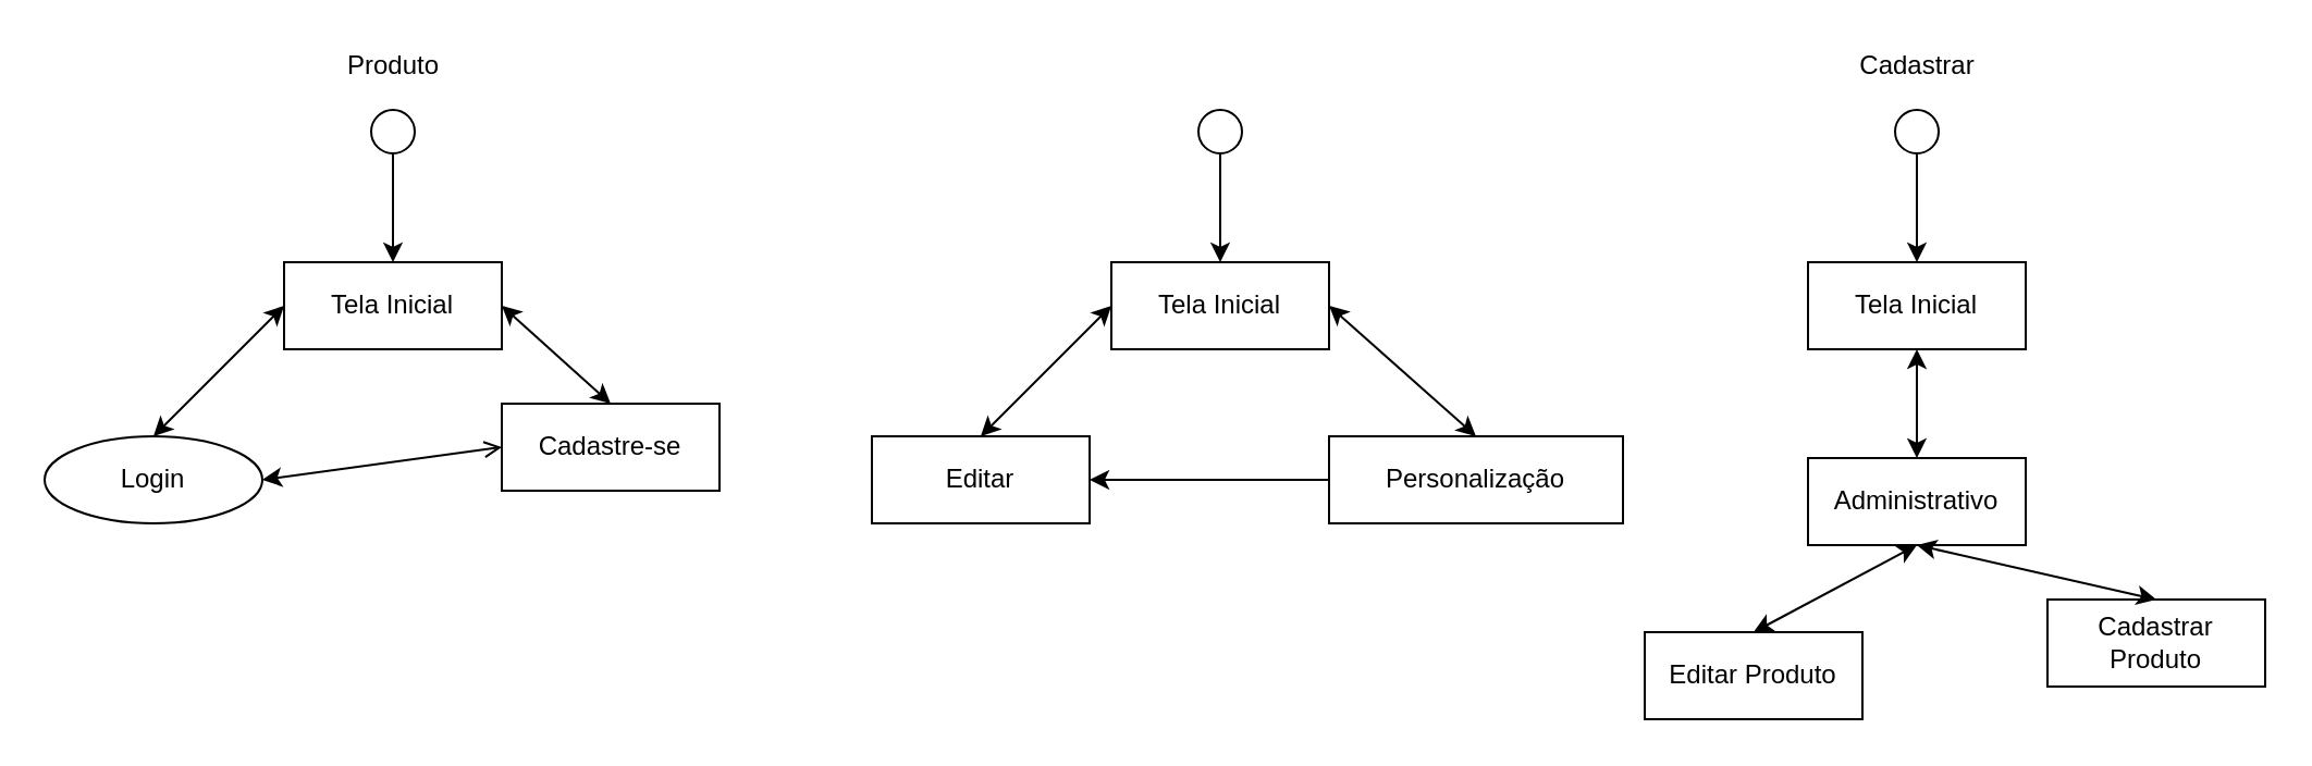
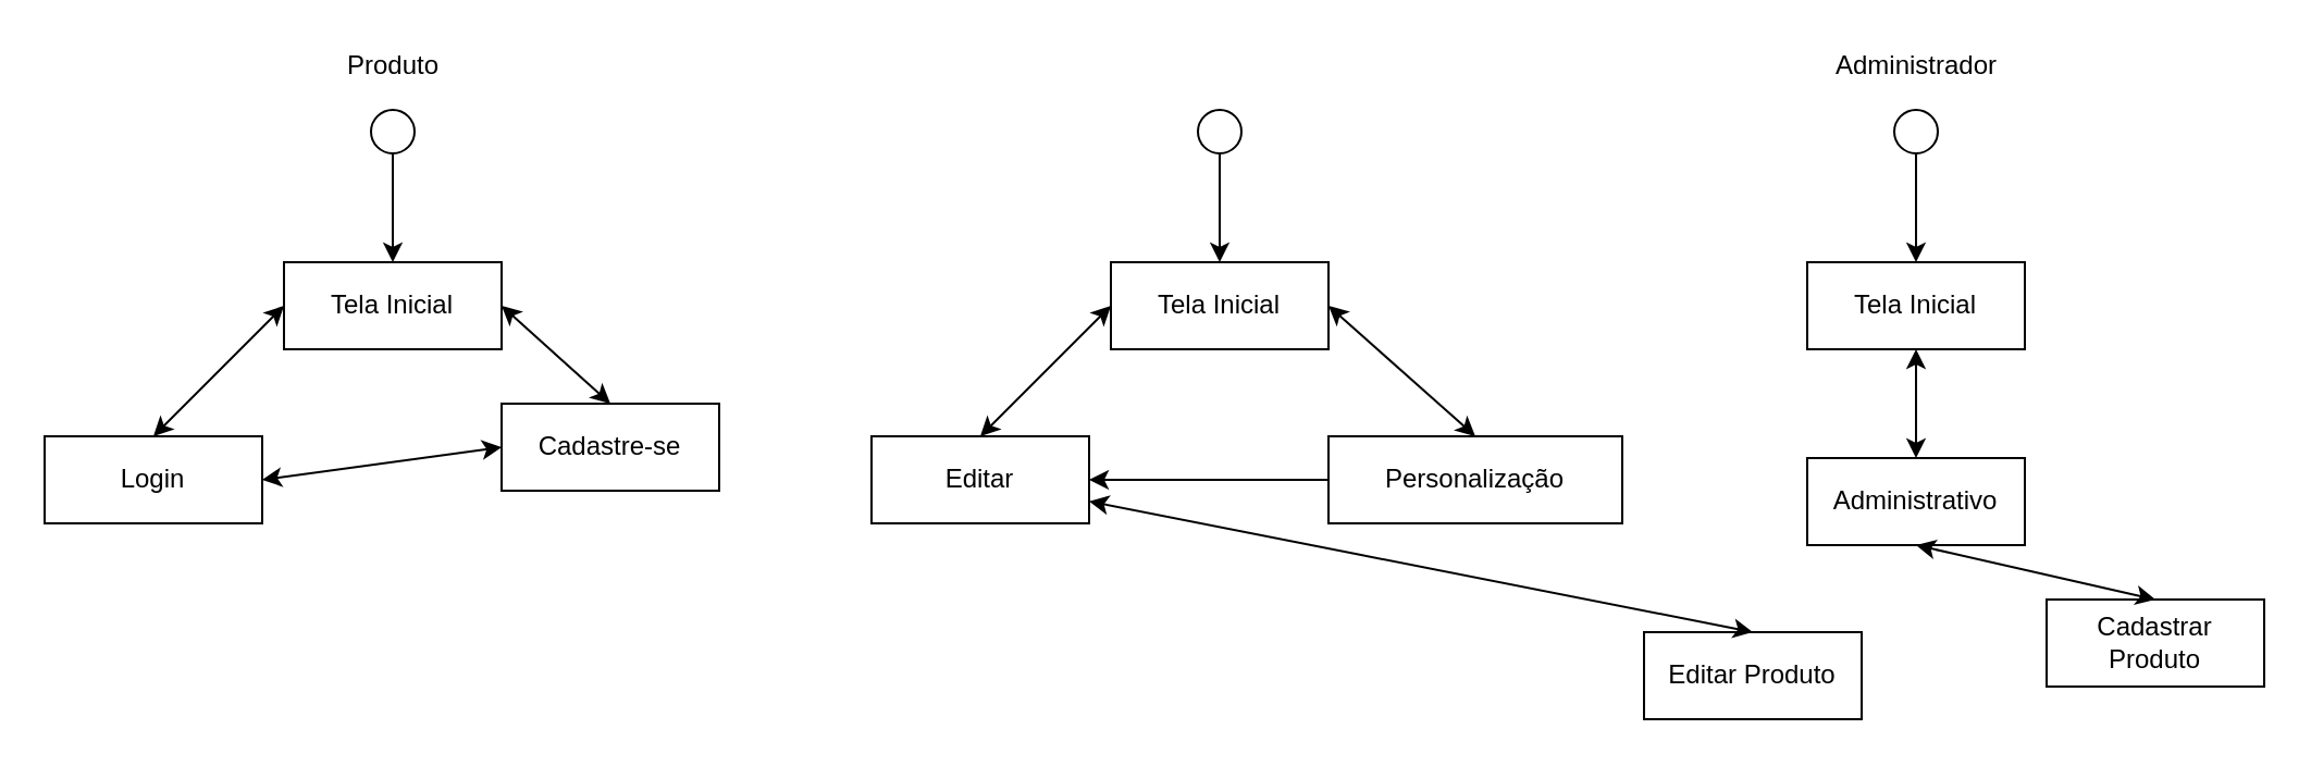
  <mxCell id="0" />
  <mxCell id="1" parent="0" />
  <mxCell id="2" value="" style="ellipse;whiteSpace=wrap;html=1;aspect=fixed;" parent="1" vertex="1"><mxGeometry x="170" y="50" width="20" height="20" as="geometry" /></mxCell>
  <mxCell id="3" value="" style="endArrow=classic;html=1;exitX=0.5;exitY=1;exitDx=0;exitDy=0;entryX=0.5;entryY=0;entryDx=0;entryDy=0;" parent="1" source="2" target="4" edge="1"><mxGeometry width="50" height="50" relative="1" as="geometry"><mxPoint x="110" y="200" as="sourcePoint" /><mxPoint x="180" y="110" as="targetPoint" /></mxGeometry></mxCell>
  <mxCell id="4" value="Tela Inicial" style="whiteSpace=wrap;html=1;align=center;" parent="1" vertex="1"><mxGeometry x="130" y="120" width="100" height="40" as="geometry" /></mxCell>
- <mxCell id="5" value="Login" style="ellipse;whiteSpace=wrap;html=1;align=center;" parent="1" vertex="1"><mxGeometry x="20" y="200" width="100" height="40" as="geometry" /></mxCell>
+ <mxCell id="5" value="Login" style="whiteSpace=wrap;html=1;align=center;" parent="1" vertex="1"><mxGeometry x="20" y="200" width="100" height="40" as="geometry" /></mxCell>
  <mxCell id="6" value="Produto" style="text;html=1;align=center;verticalAlign=middle;resizable=0;points=[];autosize=1;strokeColor=none;" parent="1" vertex="1"><mxGeometry x="150" y="20" width="60" height="20" as="geometry" /></mxCell>
  <mxCell id="7" value="Cadastre-se" style="whiteSpace=wrap;html=1;align=center;" parent="1" vertex="1"><mxGeometry x="230" y="185" width="100" height="40" as="geometry" /></mxCell>
- <mxCell id="8" value="" style="endArrow=open;startArrow=classic;html=1;exitX=1;exitY=0.5;exitDx=0;exitDy=0;entryX=0;entryY=0.5;entryDx=0;entryDy=0;" parent="1" source="5" target="7" edge="1"><mxGeometry width="50" height="50" relative="1" as="geometry"><mxPoint x="220" y="220" as="sourcePoint" /><mxPoint x="270" y="170" as="targetPoint" /></mxGeometry></mxCell>
+ <mxCell id="8" value="" style="endArrow=classic;startArrow=classic;html=1;exitX=1;exitY=0.5;exitDx=0;exitDy=0;entryX=0;entryY=0.5;entryDx=0;entryDy=0;" parent="1" source="5" target="7" edge="1"><mxGeometry width="50" height="50" relative="1" as="geometry"><mxPoint x="220" y="220" as="sourcePoint" /><mxPoint x="270" y="170" as="targetPoint" /></mxGeometry></mxCell>
  <mxCell id="9" value="" style="endArrow=classic;startArrow=classic;html=1;exitX=0.5;exitY=0;exitDx=0;exitDy=0;entryX=0;entryY=0.5;entryDx=0;entryDy=0;" parent="1" source="5" target="4" edge="1"><mxGeometry width="50" height="50" relative="1" as="geometry"><mxPoint x="130" y="230" as="sourcePoint" /><mxPoint x="240" y="230" as="targetPoint" /></mxGeometry></mxCell>
  <mxCell id="10" value="" style="endArrow=classic;startArrow=classic;html=1;exitX=0.5;exitY=0;exitDx=0;exitDy=0;entryX=1;entryY=0.5;entryDx=0;entryDy=0;" parent="1" source="7" target="4" edge="1"><mxGeometry width="50" height="50" relative="1" as="geometry"><mxPoint x="80" y="210" as="sourcePoint" /><mxPoint x="140" y="150" as="targetPoint" /></mxGeometry></mxCell>
  <mxCell id="11" value="" style="ellipse;whiteSpace=wrap;html=1;aspect=fixed;" parent="1" vertex="1"><mxGeometry x="550" y="50" width="20" height="20" as="geometry" /></mxCell>
  <mxCell id="12" value="" style="endArrow=classic;html=1;exitX=0.5;exitY=1;exitDx=0;exitDy=0;entryX=0.5;entryY=0;entryDx=0;entryDy=0;" parent="1" source="11" target="13" edge="1"><mxGeometry width="50" height="50" relative="1" as="geometry"><mxPoint x="490" y="200" as="sourcePoint" /><mxPoint x="560" y="110" as="targetPoint" /></mxGeometry></mxCell>
  <mxCell id="13" value="Tela Inicial" style="whiteSpace=wrap;html=1;align=center;" parent="1" vertex="1"><mxGeometry x="510" y="120" width="100" height="40" as="geometry" /></mxCell>
  <mxCell id="14" value="Editar" style="whiteSpace=wrap;html=1;align=center;" parent="1" vertex="1"><mxGeometry x="400" y="200" width="100" height="40" as="geometry" /></mxCell>
  <mxCell id="15" value="Personalização" style="whiteSpace=wrap;html=1;align=center;" parent="1" vertex="1"><mxGeometry x="610" y="200" width="135" height="40" as="geometry" /></mxCell>
  <mxCell id="16" value="" style="endArrow=classic;startArrow=classic;html=1;exitX=0.5;exitY=0;exitDx=0;exitDy=0;entryX=0;entryY=0.5;entryDx=0;entryDy=0;" parent="1" source="14" target="13" edge="1"><mxGeometry width="50" height="50" relative="1" as="geometry"><mxPoint x="510" y="230" as="sourcePoint" /><mxPoint x="620" y="230" as="targetPoint" /></mxGeometry></mxCell>
  <mxCell id="17" value="" style="endArrow=classic;startArrow=classic;html=1;exitX=0.5;exitY=0;exitDx=0;exitDy=0;entryX=1;entryY=0.5;entryDx=0;entryDy=0;" parent="1" source="15" target="13" edge="1"><mxGeometry width="50" height="50" relative="1" as="geometry"><mxPoint x="460" y="210" as="sourcePoint" /><mxPoint x="520" y="150" as="targetPoint" /></mxGeometry></mxCell>
  <mxCell id="18" value="" style="endArrow=classic;html=1;entryX=1;entryY=0.5;entryDx=0;entryDy=0;exitX=0;exitY=0.5;exitDx=0;exitDy=0;" parent="1" source="15" target="14" edge="1"><mxGeometry width="50" height="50" relative="1" as="geometry"><mxPoint x="450" y="180" as="sourcePoint" /><mxPoint x="500" y="130" as="targetPoint" /></mxGeometry></mxCell>
  <mxCell id="19" value="" style="ellipse;whiteSpace=wrap;html=1;aspect=fixed;" parent="1" vertex="1"><mxGeometry x="870" y="50" width="20" height="20" as="geometry" /></mxCell>
  <mxCell id="20" value="" style="endArrow=classic;html=1;exitX=0.5;exitY=1;exitDx=0;exitDy=0;entryX=0.5;entryY=0;entryDx=0;entryDy=0;" parent="1" source="19" target="21" edge="1"><mxGeometry width="50" height="50" relative="1" as="geometry"><mxPoint x="810" y="200" as="sourcePoint" /><mxPoint x="880" y="110" as="targetPoint" /></mxGeometry></mxCell>
  <mxCell id="21" value="Tela Inicial" style="whiteSpace=wrap;html=1;align=center;" parent="1" vertex="1"><mxGeometry x="830" y="120" width="100" height="40" as="geometry" /></mxCell>
  <mxCell id="22" value="Administrativo" style="whiteSpace=wrap;html=1;align=center;" parent="1" vertex="1"><mxGeometry x="830" y="210" width="100" height="40" as="geometry" /></mxCell>
- <mxCell id="23" value="Cadastrar" style="text;html=1;align=center;verticalAlign=middle;resizable=0;points=[];autosize=1;strokeColor=none;" parent="1" vertex="1"><mxGeometry x="835" y="20" width="90" height="20" as="geometry" /></mxCell>
+ <mxCell id="23" value="Administrador" style="text;html=1;align=center;verticalAlign=middle;resizable=0;points=[];autosize=1;strokeColor=none;" parent="1" vertex="1"><mxGeometry x="835" y="20" width="90" height="20" as="geometry" /></mxCell>
  <mxCell id="24" value="" style="endArrow=classic;startArrow=classic;html=1;exitX=0.5;exitY=0;exitDx=0;exitDy=0;entryX=0.5;entryY=1;entryDx=0;entryDy=0;" parent="1" source="22" target="21" edge="1"><mxGeometry width="50" height="50" relative="1" as="geometry"><mxPoint x="830" y="230" as="sourcePoint" /><mxPoint x="940" y="230" as="targetPoint" /></mxGeometry></mxCell>
  <mxCell id="25" value="&lt;div&gt;Editar Produto&lt;br&gt;&lt;/div&gt;" style="whiteSpace=wrap;html=1;align=center;" parent="1" vertex="1"><mxGeometry x="755" y="290" width="100" height="40" as="geometry" /></mxCell>
  <mxCell id="26" value="Cadastrar Produto" style="whiteSpace=wrap;html=1;align=center;" parent="1" vertex="1"><mxGeometry x="940" y="275" width="100" height="40" as="geometry" /></mxCell>
- <mxCell id="27" value="" style="endArrow=classic;startArrow=classic;html=1;exitX=0.5;exitY=0;exitDx=0;exitDy=0;entryX=0.5;entryY=1;entryDx=0;entryDy=0;" parent="1" source="25" target="22" edge="1"><mxGeometry width="50" height="50" relative="1" as="geometry"><mxPoint x="890" y="220" as="sourcePoint" /><mxPoint x="890" y="170" as="targetPoint" /></mxGeometry></mxCell>
+ <mxCell id="27" value="" style="endArrow=classic;startArrow=classic;html=1;exitX=0.5;exitY=0;exitDx=0;exitDy=0;" parent="1" source="25" target="14" edge="1"><mxGeometry width="50" height="50" relative="1" as="geometry"><mxPoint x="890" y="220" as="sourcePoint" /><mxPoint x="890" y="170" as="targetPoint" /></mxGeometry></mxCell>
  <mxCell id="28" value="" style="endArrow=classic;startArrow=classic;html=1;exitX=0.5;exitY=0;exitDx=0;exitDy=0;" parent="1" source="26" edge="1"><mxGeometry width="50" height="50" relative="1" as="geometry"><mxPoint x="790" y="300" as="sourcePoint" /><mxPoint x="880" y="250" as="targetPoint" /></mxGeometry></mxCell>
